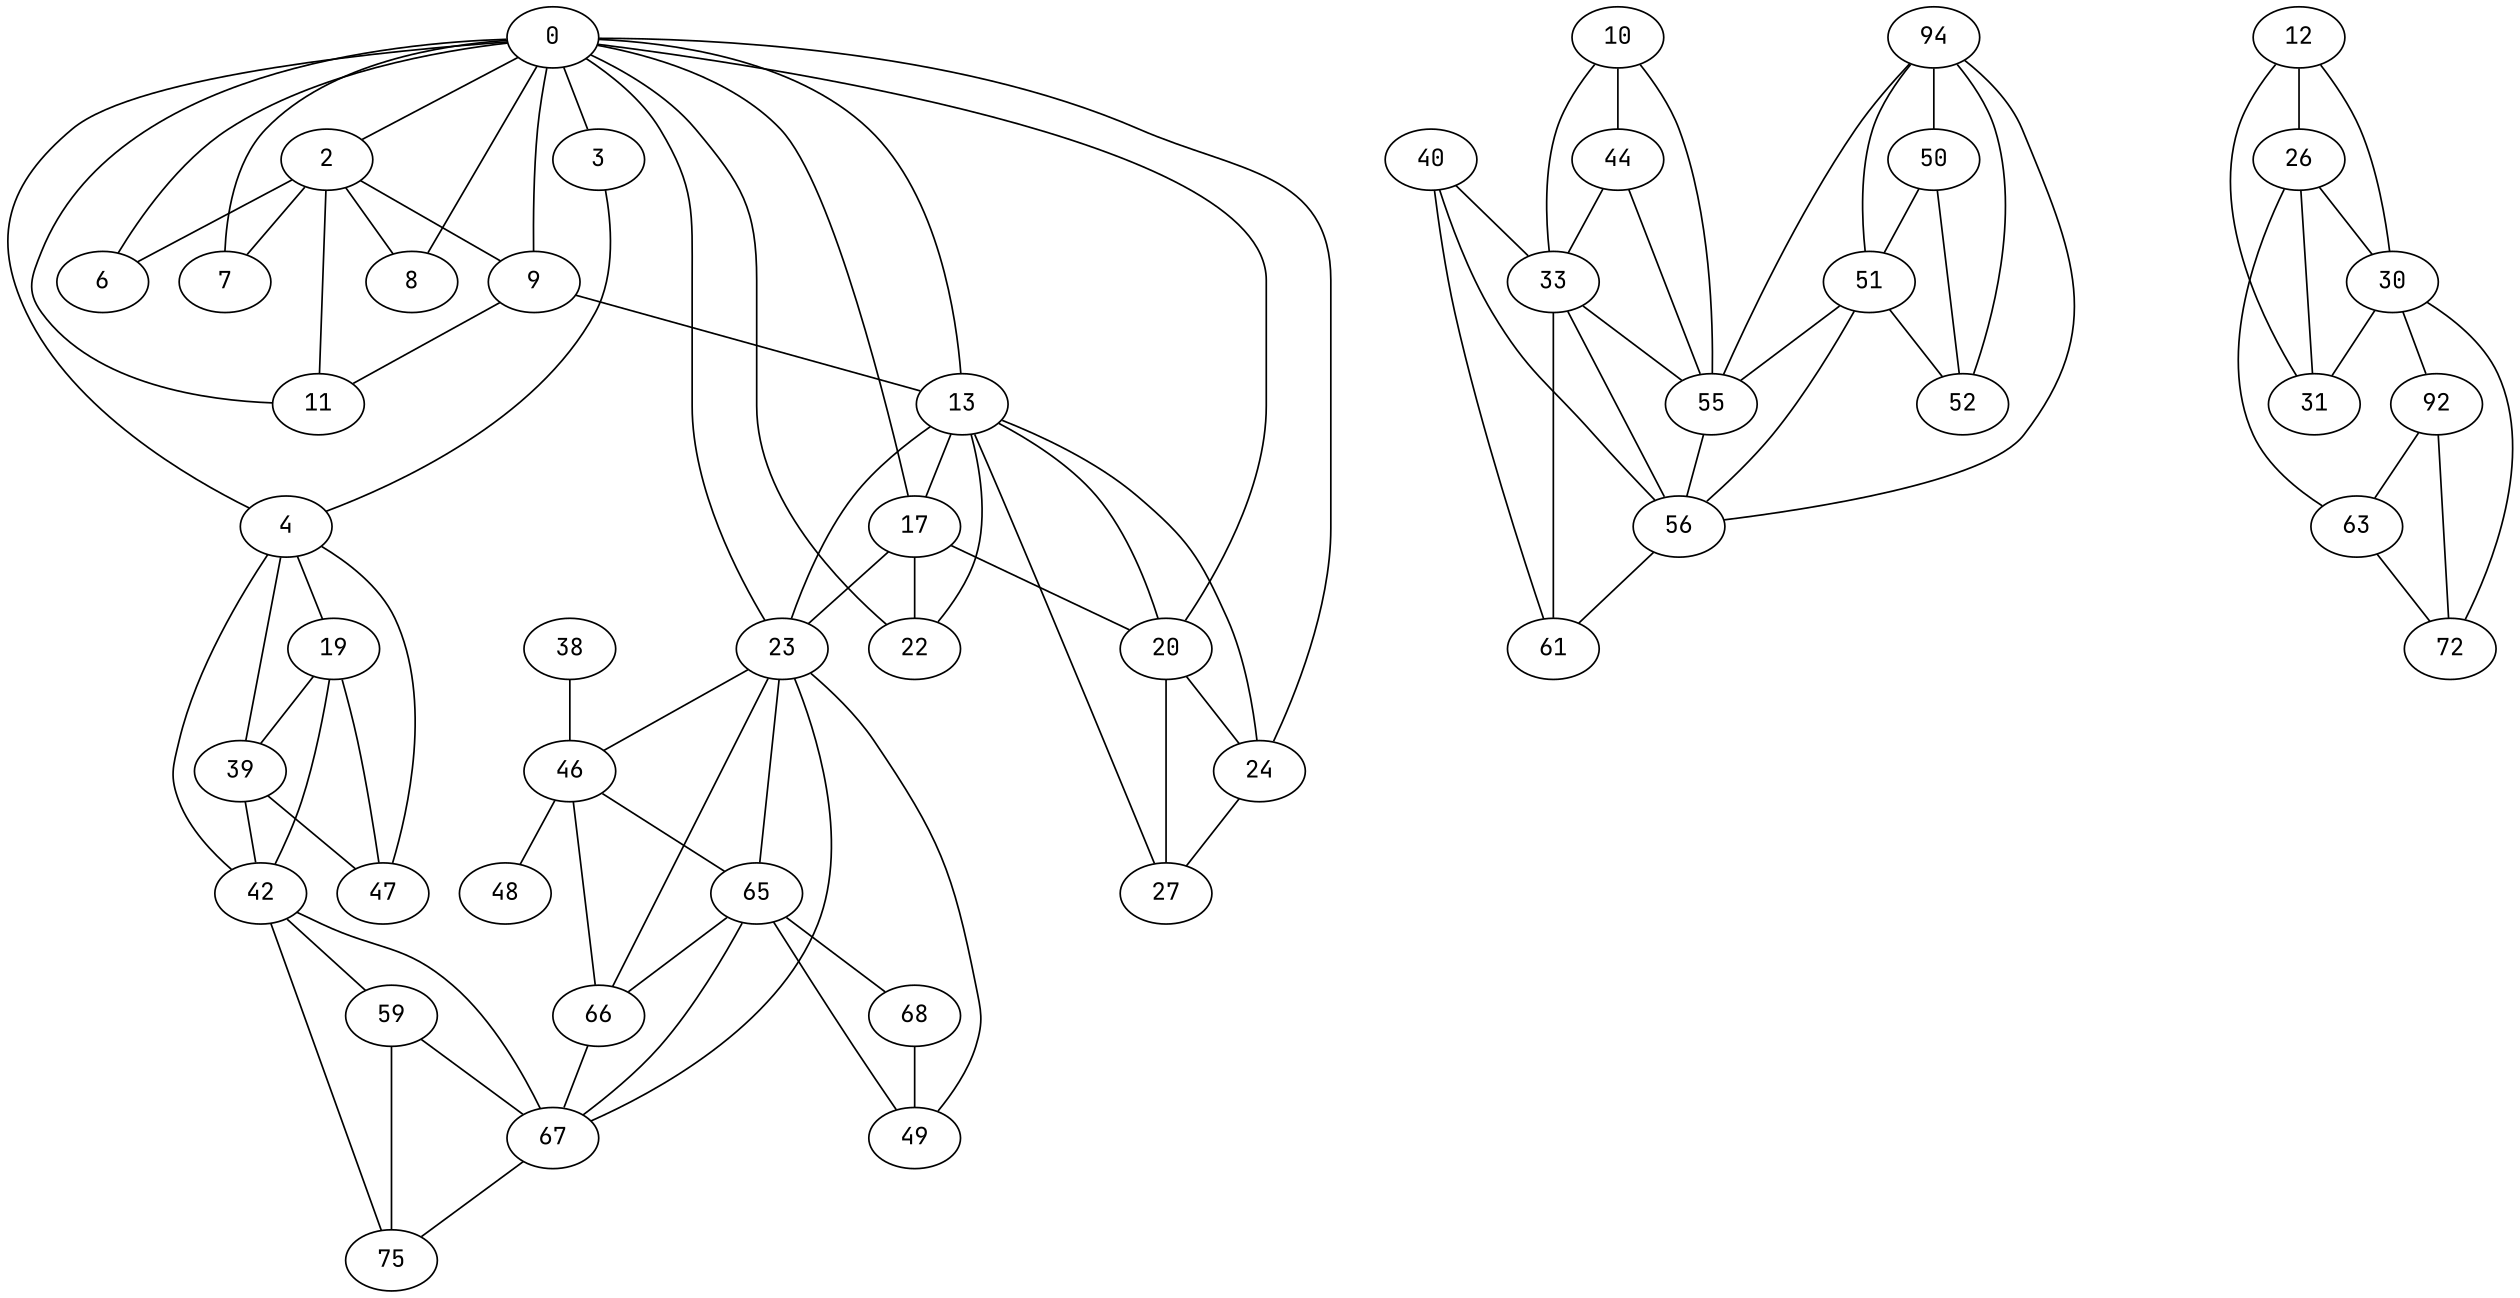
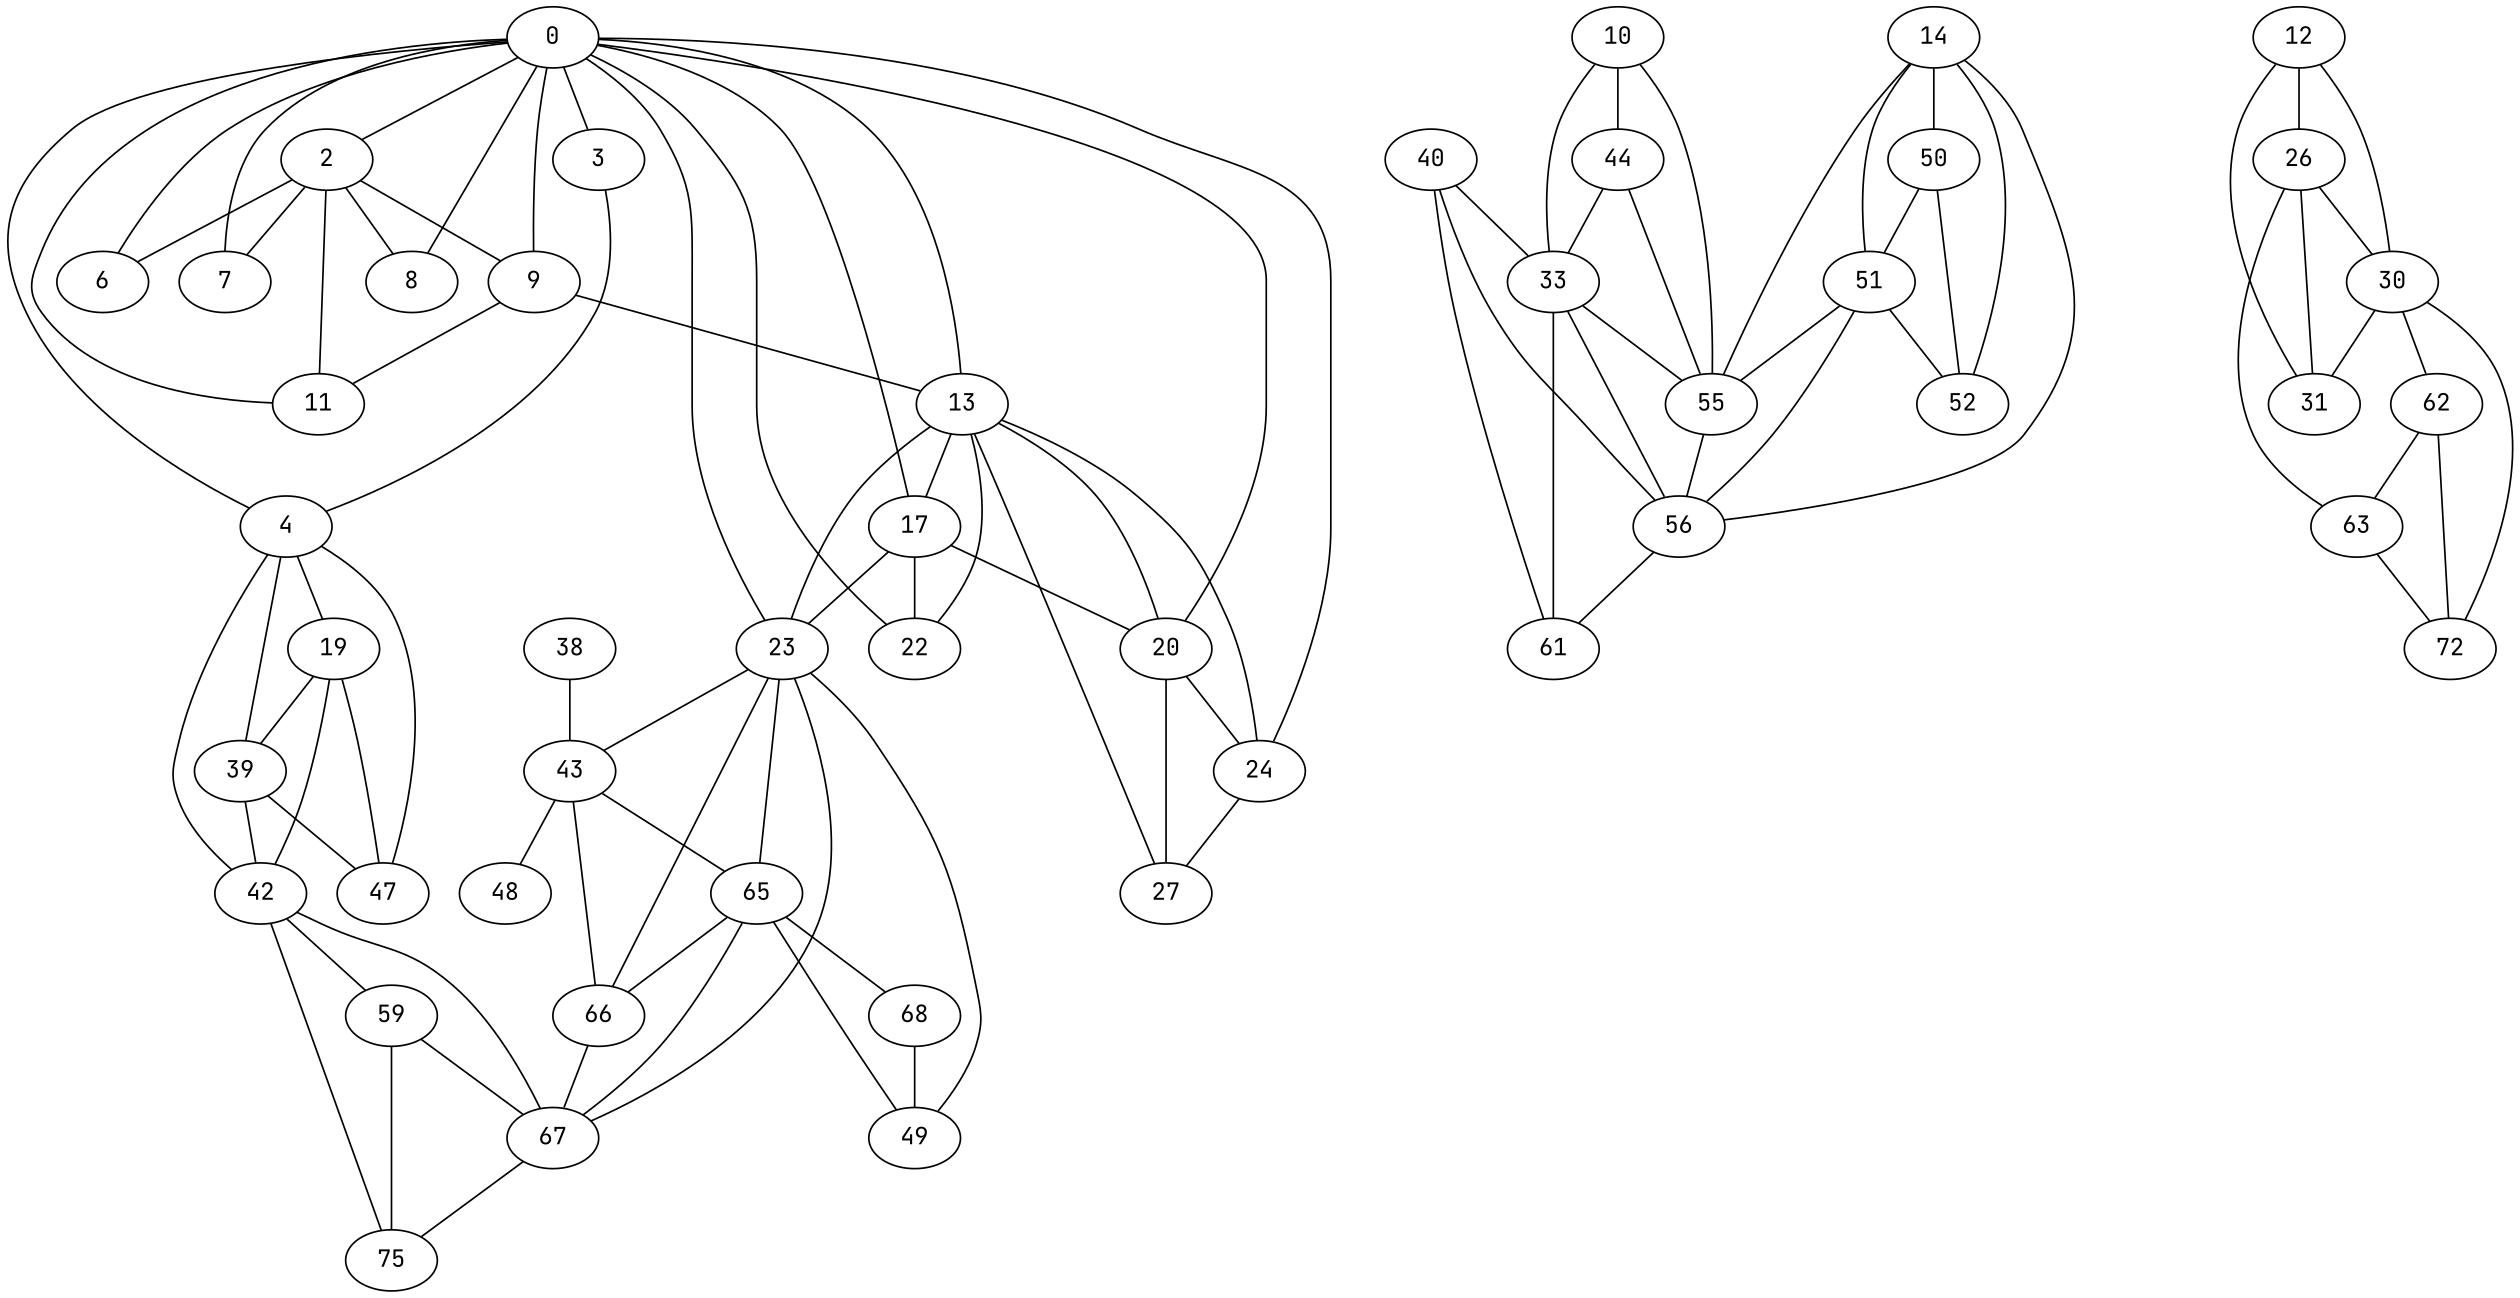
  graph {
    fontname="JetBrains Mono"
    node [fontname="JetBrains Mono"]
    edge [fontname="JetBrains Mono"]
    0
    9
    11
    3
    4
    2
    6
    7
    8
    13
    22
    17
    23
    20
    24
    19
    47
    39
    42
    27
    65
    n22 [label=49]
    66
-   46
+   46 [label=43]
    67
    59
    75
    68
    48
    n30 [label=33]
    10
    55
    44
    56
    61
    12
    26
    30
    31
    63
    72
-   62 [label=92]
-   14 [label=94]
+   62
+   14
    50
    51
    52
    38
    40
    0 -- 9
    0 -- 11
    0 -- 3
    0 -- 4
    0 -- 2
    0 -- 6
    0 -- 7
    0 -- 8
    0 -- 13
    0 -- 22
    0 -- 17
    0 -- 23
    0 -- 20
    0 -- 24
    9 -- 11
    9 -- 13
    3 -- 4
    4 -- 19
    4 -- 47
    4 -- 39
    4 -- 42
    2 -- 9
    2 -- 11
    2 -- 6
    2 -- 7
    2 -- 8
    13 -- 22
    13 -- 17
    13 -- 23
    13 -- 20
    13 -- 24
    13 -- 27
    17 -- 22
    17 -- 23
    17 -- 20
    23 -- 65
    23 -- n22
    23 -- 66
    23 -- 46
    23 -- 67
    20 -- 24
    20 -- 27
    24 -- 27
    19 -- 47
    19 -- 39
    19 -- 42
    39 -- 47
    39 -- 42
    42 -- 67
    42 -- 59
    42 -- 75
    65 -- n22
    65 -- 66
    65 -- 67
    65 -- 68
    66 -- 67
    46 -- 65
    46 -- 66
    46 -- 48
    67 -- 75
    59 -- 67
    59 -- 75
    68 -- n22
    n30 -- 55
    n30 -- 56
    n30 -- 61
    10 -- n30
    10 -- 55
    10 -- 44
    55 -- 56
    44 -- n30
    44 -- 55
    56 -- 61
    12 -- 26
    12 -- 30
    12 -- 31
    26 -- 30
    26 -- 31
    26 -- 63
    30 -- 31
    30 -- 72
    30 -- 62
    63 -- 72
    62 -- 63
    62 -- 72
    14 -- 55
    14 -- 56
    14 -- 50
    14 -- 51
    14 -- 52
    50 -- 51
    50 -- 52
    51 -- 55
    51 -- 56
    51 -- 52
    38 -- 46
    40 -- n30
    40 -- 56
    40 -- 61
  }
